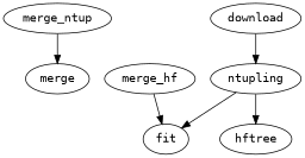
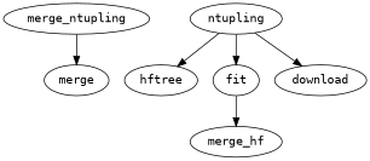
  strict digraph {
    fontname="DejaVu Sans Mono"
    node [attributes="[]" dependencies="[u'ntupling']" fontname="DejaVu Sans Mono" spec=merge_step_spec]
    edge [fontname="DejaVu Sans Mono"]
    n1 [attributes="{u'outplotdir': u'{workdir}/plotdir'}" dependencies="[u'merge_ntup']" label=merge scheduled_nodes="[<Node id: f4202842-9e05-11e5-8d0c-98fe944a88e0 state: SUCCESS>]" scheduler="{u'args': [], u'name': u'schedulers:reduce_from_dep_output', u'kwargs': {u'dependency': u'merge_ntup', u'to_input': u'mergedinput', u'nodename': u'plot_ntup', u'outputkey': u'output'}}" spec=plot_step_spec]
    hftree [scheduled_nodes="[<Node id: f24b823d-9e05-11e5-925d-98fe944a88e0 state: SUCCESS>, <Node id: f24b860f-9e05-11e5-898e-98fe944a88e0 state: SUCCESS>, <Node id: f24b8868-9e05-11e5-bf19-98fe944a88e0 state: SUCCESS>]" scheduler="{u'args': [], u'name': u'schedulers:map_from_dep_output', u'kwargs': {u'outputkey': u'output', u'nodename_template': u'hf_{index}', u'to_output': u'outhf', u'to_input': u'inroot', u'dependency': u'ntupling', u'output_template': u'{workdir}/hf/outhf_{index}.root'}}" spec=hftree_step_spec]
    merge_hf [attributes="{u'outfile': u'{workdir}/merged_hf.root'}" dependencies="[u'hftree']" scheduled_nodes="[<Node id: f41fc5a1-9e05-11e5-b35a-98fe944a88e0 state: SUCCESS>]" scheduler="{u'args': [], u'name': u'schedulers:reduce_from_dep_output', u'kwargs': {u'dependency': u'hftree', u'to_input': u'infiles', u'nodename': u'merge', u'outputkey': u'output'}}"]
    fit [attributes="{u'fitresults': u'{workdir}/fitresults.yaml'}" dependencies="[u'merge_hf']" scheduled_nodes="[<Node id: f50bf63a-9e05-11e5-a6ba-98fe944a88e0 state: SUCCESS>]" scheduler="{u'args': [], u'name': u'schedulers:reduce_from_dep_output', u'kwargs': {u'dependency': u'merge_hf', u'to_input': u'mergedinput', u'nodename': u'fit', u'outputkey': u'output'}}" spec=fit_step_spec]
-   merge_ntup [attributes="{u'outfile': u'{workdir}/merged_ntup.root'}" scheduled_nodes="[<Node id: f24b6599-9e05-11e5-81ed-98fe944a88e0 state: SUCCESS>]" scheduler="{u'args': [], u'name': u'schedulers:reduce_from_dep_output', u'kwargs': {u'dependency': u'ntupling', u'to_input': u'infiles', u'nodename': u'merge_ntp', u'outputkey': u'output'}}"]
+   merge_ntup [attributes="{u'outfile': u'{workdir}/merged_ntup.root'}" scheduled_nodes="[<Node id: f24b6599-9e05-11e5-81ed-98fe944a88e0 state: SUCCESS>]" scheduler="{u'args': [], u'name': u'schedulers:reduce_from_dep_output', u'kwargs': {u'dependency': u'ntupling', u'to_input': u'infiles', u'nodename': u'merge_ntp', u'outputkey': u'output'}}" label=merge_ntupling]
    download [attributes="{u'outList': u'{workdir}/files.list', u'inDS': u'{dataset}', u'outDir': u'{workdir}/download'}" dependencies="[]" scheduled_nodes="[<Node id: efd21866-9e05-11e5-8c7e-98fe944a88e0 state: SUCCESS>]" scheduler="{u'args': [], u'name': u'schedulers:single_node_from_context', u'kwargs': {u'nodename': u'download_node'}}" spec=download_step_spec]
    ntupling [dependencies="[u'download']" scheduled_nodes="[<Node id: f09de0a6-9e05-11e5-9728-98fe944a88e0 state: SUCCESS>, <Node id: f09de4ae-9e05-11e5-b1b7-98fe944a88e0 state: SUCCESS>, <Node id: f09de6a8-9e05-11e5-97c9-98fe944a88e0 state: SUCCESS>]" scheduler="{u'args': [], u'name': u'schedulers:map_from_dep_output', u'kwargs': {u'outputkey': u'list_of_files', u'nodename_template': u'ntup_{index}', u'to_output': u'outroot', u'to_input': u'inroot', u'dependency': u'download', u'output_template': u'{workdir}/ntup/out_{index}.root'}}" spec=ntup_step_spec]
-   merge_hf -> fit
+   fit -> merge_hf
    merge_ntup -> n1
-   download -> ntupling
+   ntupling -> download
    ntupling -> hftree
    ntupling -> fit
  }
